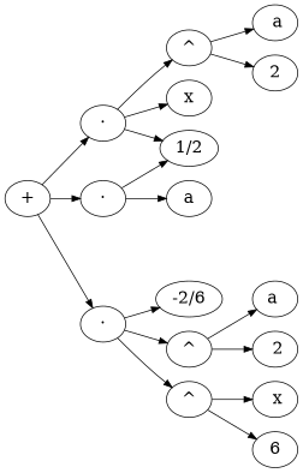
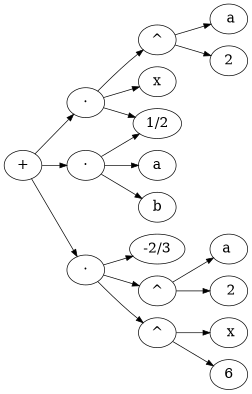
  digraph {
    rankdir=LR
    node [fontsize=20]
    n1 [label="+"]
    n2 [label="·"]
    n3 [label="·"]
    n4 [label="·"]
    "1/2"
    n6 [label="^"]
    x
    a
-   "-2/3" [label="-2/6"]
+   b
+   "-2/3"
    n11 [label="^"]
    n12 [label="^"]
    " a"
    2
    "a "
    " 2"
    " x"
    n18 [label=6]
    n1 -> n2
    n1 -> n3
    n1 -> n4
    n2 -> "1/2"
    n2 -> n6
    n2 -> x
    n3 -> "1/2"
    n3 -> a
+   n3 -> b
    n4 -> "-2/3"
    n4 -> n11
    n4 -> n12
    n6 -> " a"
    n6 -> 2
    n11 -> "a "
    n11 -> " 2"
    n12 -> " x"
    n12 -> n18
  }
